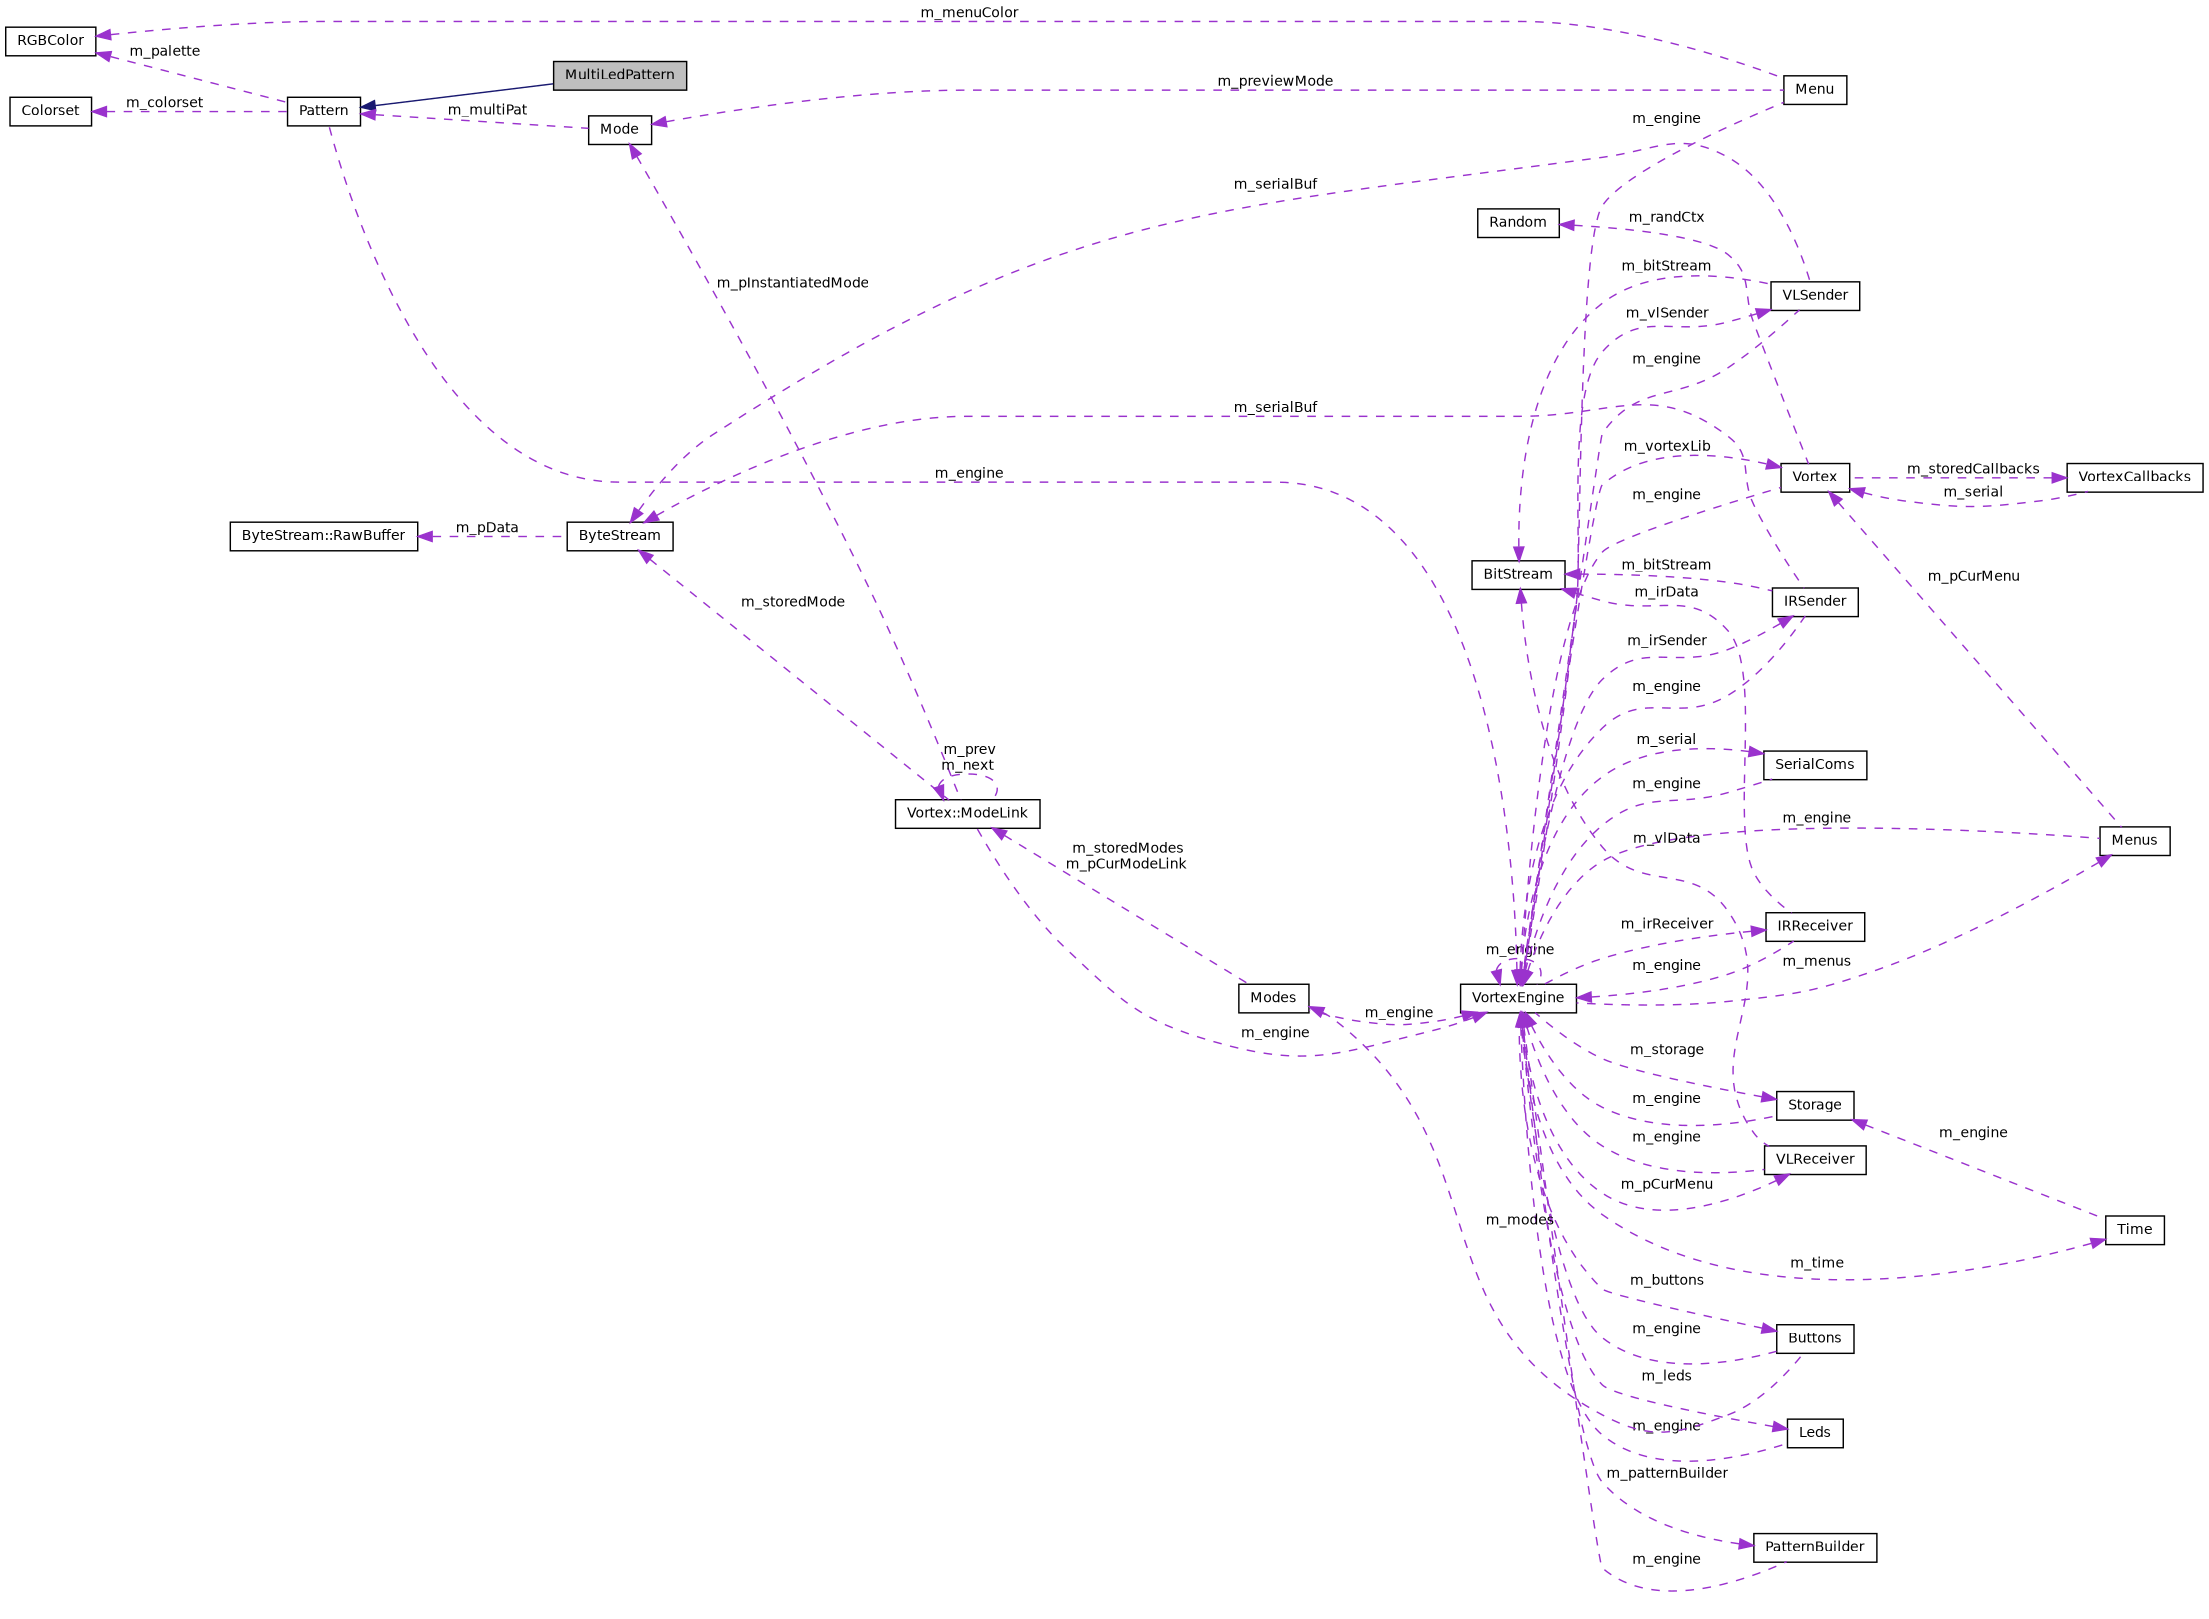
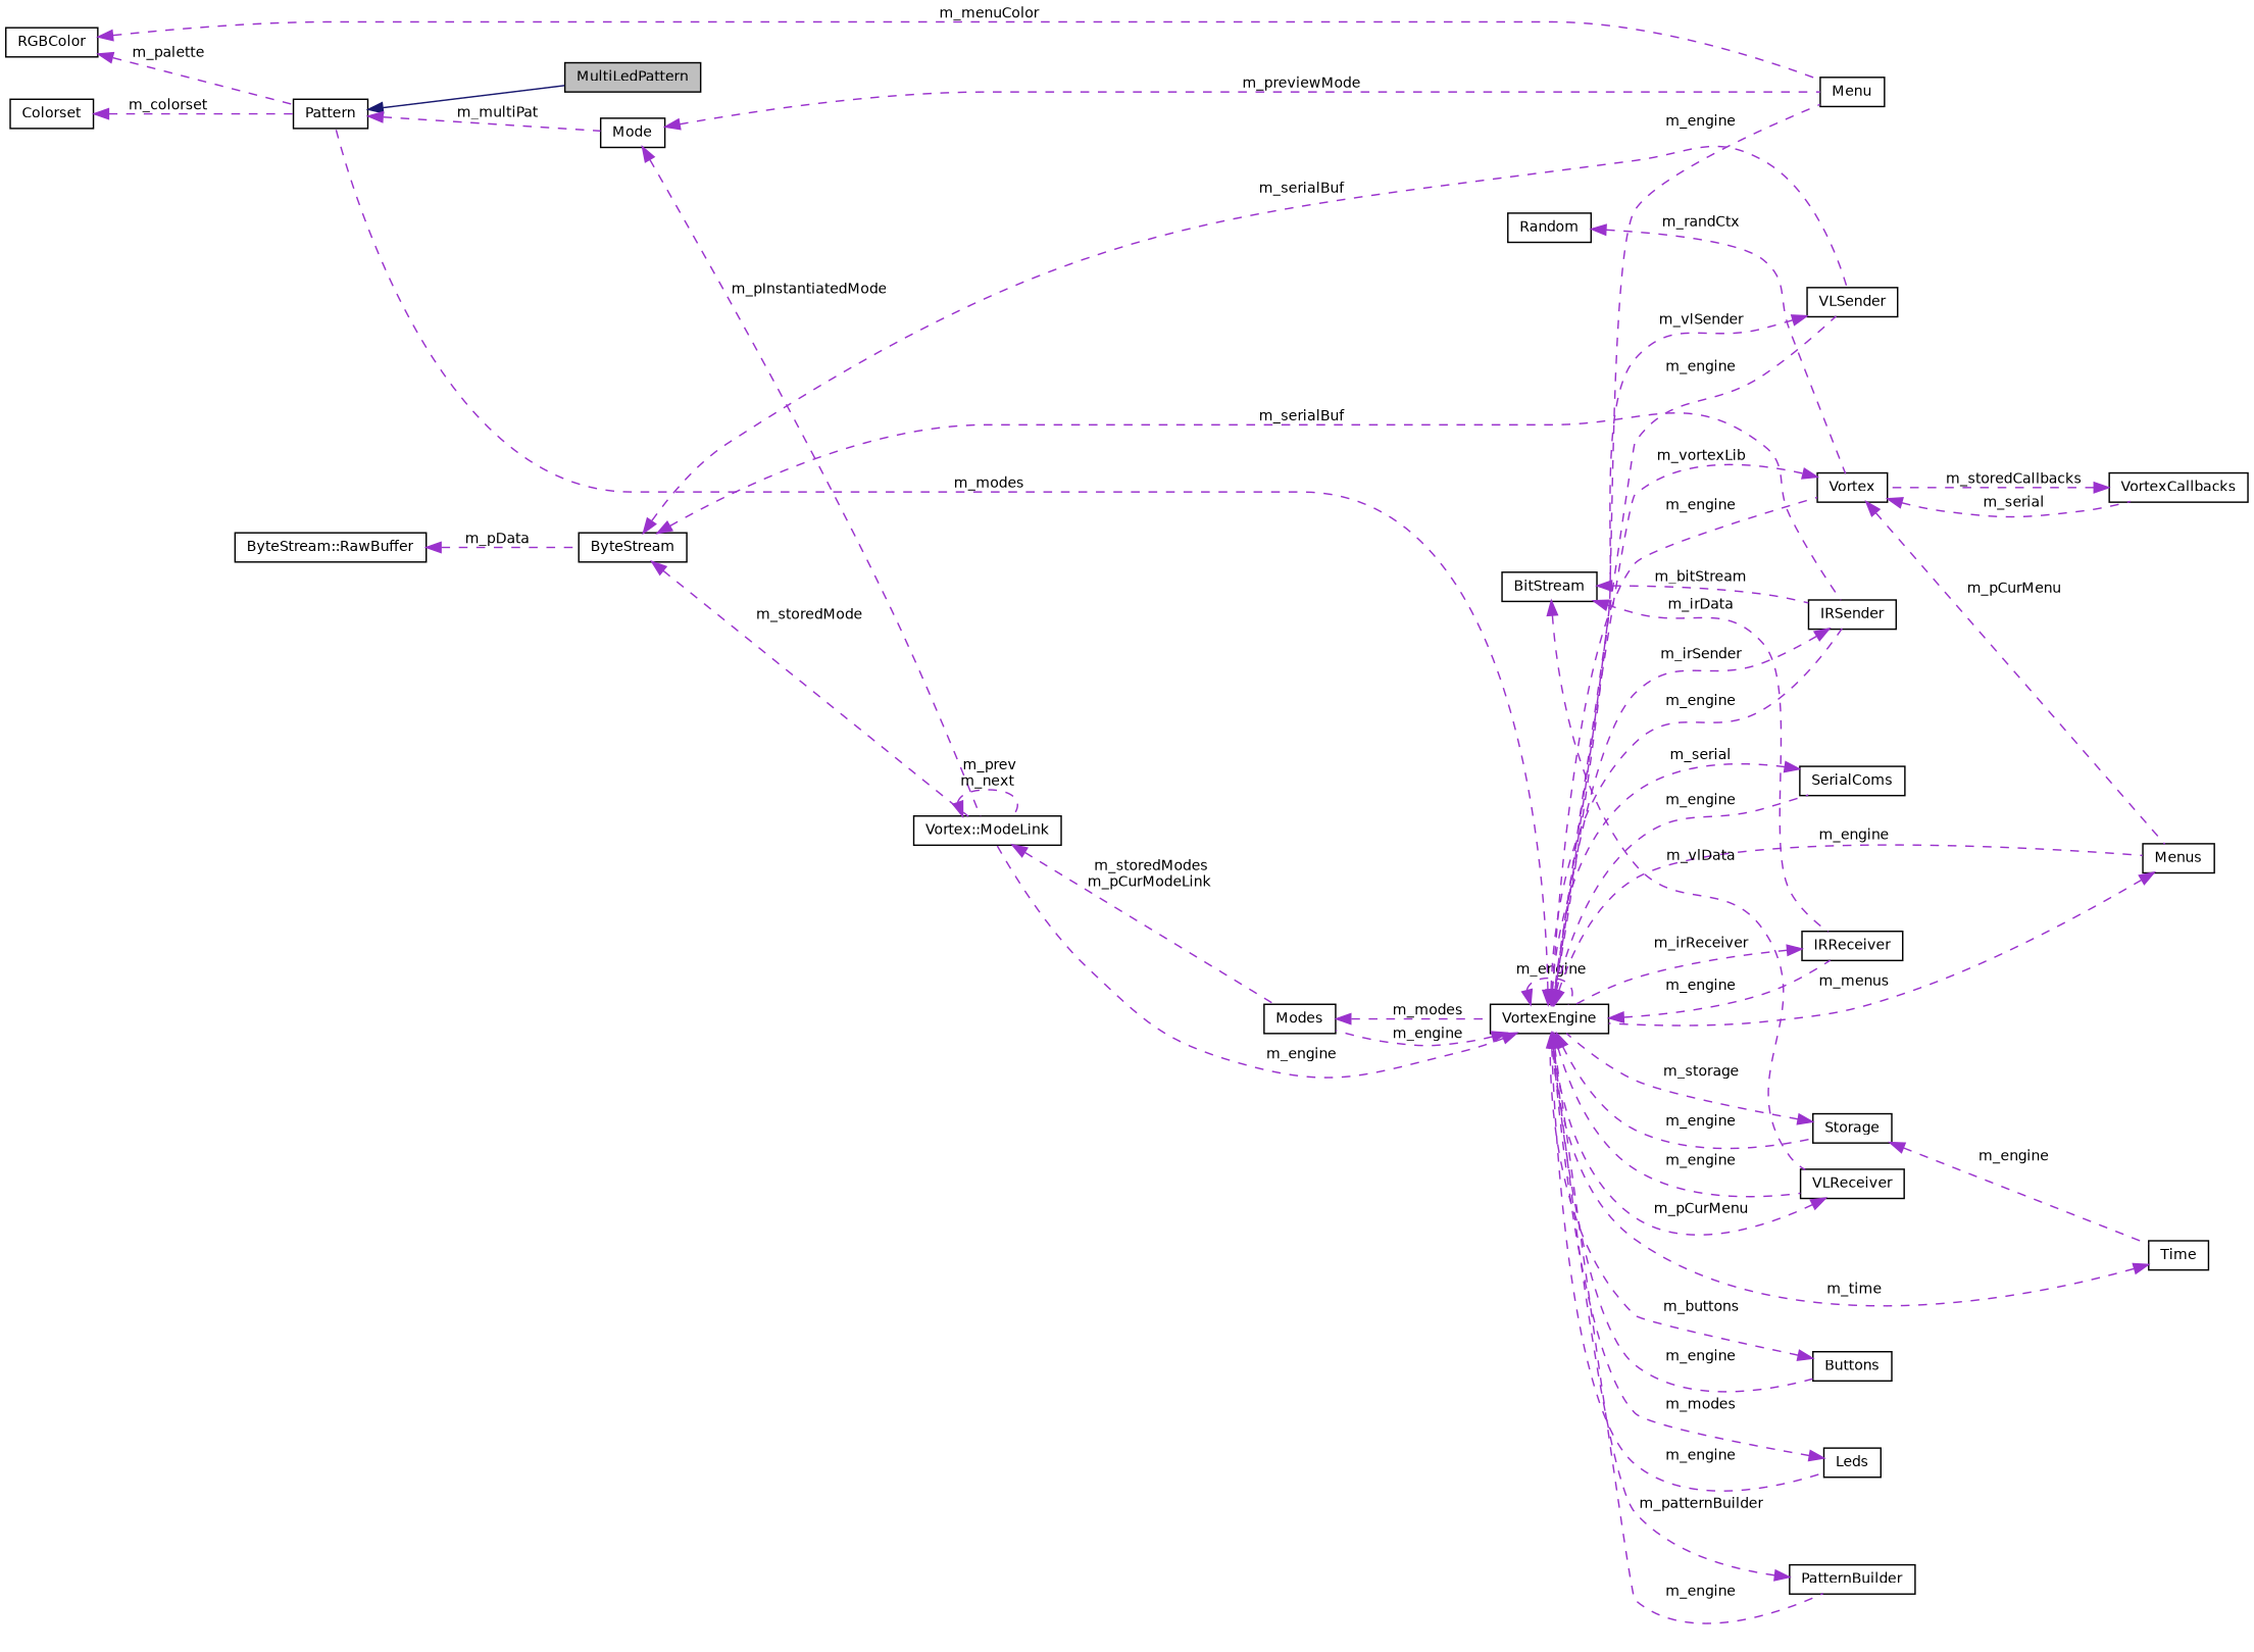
  digraph {
    rankdir=LR
    node [color=black fontname=Helvetica fontsize=10 shape=record]
    edge [color=darkorchid3 dir=back fontname=Helvetica fontsize=10 labelfontname=Helvetica labelfontsize=10 style=dashed]
    n1 [fillcolor=grey75 fontcolor=black height=0.2 label=MultiLedPattern style=filled width=0.4]
    n2 [height=0.2 label=Pattern width=0.4]
    n3 [height=0.2 label=Mode width=0.4]
    n4 [height=0.2 label="Vortex::ModeLink" width=0.4]
    n5 [height=0.2 label=Menu width=0.4]
    n6 [height=0.2 label=VortexEngine width=0.4]
    n7 [height=0.2 label=VLReceiver width=0.4]
    n8 [height=0.2 label=Storage width=0.4]
    n9 [height=0.2 label=IRSender width=0.4]
    n10 [height=0.2 label=Buttons width=0.4]
    n11 [height=0.2 label=Leds width=0.4]
    n12 [height=0.2 label=PatternBuilder width=0.4]
    n13 [height=0.2 label=VLSender width=0.4]
    n14 [height=0.2 label=Modes width=0.4]
    n15 [height=0.2 label=SerialComs width=0.4]
    n16 [height=0.2 label=Vortex width=0.4]
    n17 [height=0.2 label=IRReceiver width=0.4]
    n18 [height=0.2 label=Menus width=0.4]
    n19 [height=0.2 label=Time width=0.4]
    n20 [height=0.2 label=VortexCallbacks width=0.4]
    n21 [height=0.2 label=BitStream width=0.4]
    n22 [height=0.2 label=ByteStream width=0.4]
    n23 [height=0.2 label="ByteStream::RawBuffer" width=0.4]
    n24 [height=0.2 label=Random width=0.4]
    n25 [height=0.2 label=RGBColor width=0.4]
    n26 [height=0.2 label=Colorset width=0.4]
    n2 -> n1 [color=midnightblue style=solid]
    n2 -> n3 [label=" m_multiPat"]
    n3 -> n4 [label=" m_pInstantiatedMode"]
    n3 -> n5 [label=" m_previewMode"]
    n4 -> n4 [label=" m_prev\nm_next"]
    n4 -> n14 [label=" m_storedModes\nm_pCurModeLink"]
-   n6 -> n2 [label=" m_engine"]
+   n6 -> n2 [label=" m_modes"]
    n6 -> n4 [label=" m_engine"]
    n6 -> n5 [label=" m_engine"]
    n6 -> n6 [label=" m_engine"]
    n6 -> n7 [label=" m_engine"]
    n6 -> n8 [label=" m_engine"]
    n6 -> n9 [label=" m_engine"]
    n6 -> n10 [label=" m_engine"]
    n6 -> n11 [label=" m_engine"]
    n6 -> n12 [label=" m_engine"]
    n6 -> n13 [label=" m_engine"]
    n6 -> n14 [label=" m_engine"]
    n6 -> n15 [label=" m_engine"]
    n6 -> n16 [label=" m_engine"]
    n6 -> n17 [label=" m_engine"]
    n6 -> n18 [label=" m_engine"]
    n7 -> n6 [label=" m_pCurMenu"]
    n8 -> n6 [label=" m_storage"]
    n8 -> n19 [label=" m_engine"]
    n9 -> n6 [label=" m_irSender"]
    n10 -> n6 [label=" m_buttons"]
-   n11 -> n6 [label=" m_leds"]
+   n11 -> n6 [label=" m_modes"]
    n12 -> n6 [label=" m_patternBuilder"]
    n13 -> n6 [label=" m_vlSender"]
-   n14 -> n10 [label=" m_modes"]
+   n14 -> n6 [label=" m_modes"]
    n15 -> n6 [label=" m_serial"]
    n16 -> n6 [label=" m_vortexLib"]
    n16 -> n18 [label=" m_pCurMenu"]
    n16 -> n20 [label=" m_serial"]
    n17 -> n6 [label=" m_irReceiver"]
    n18 -> n6 [label=" m_menus"]
    n19 -> n6 [label=" m_time"]
    n20 -> n16 [label=" m_storedCallbacks"]
    n21 -> n7 [label=" m_vlData"]
    n21 -> n9 [label=" m_bitStream"]
-   n21 -> n13 [label=" m_bitStream"]
    n21 -> n17 [label=" m_irData"]
    n22 -> n4 [label=" m_storedMode"]
    n22 -> n9 [label=" m_serialBuf"]
    n22 -> n13 [label=" m_serialBuf"]
    n23 -> n22 [label=" m_pData"]
    n24 -> n16 [label=" m_randCtx"]
    n25 -> n2 [label=" m_palette"]
    n25 -> n5 [label=" m_menuColor"]
    n26 -> n2 [label=" m_colorset"]
  }
